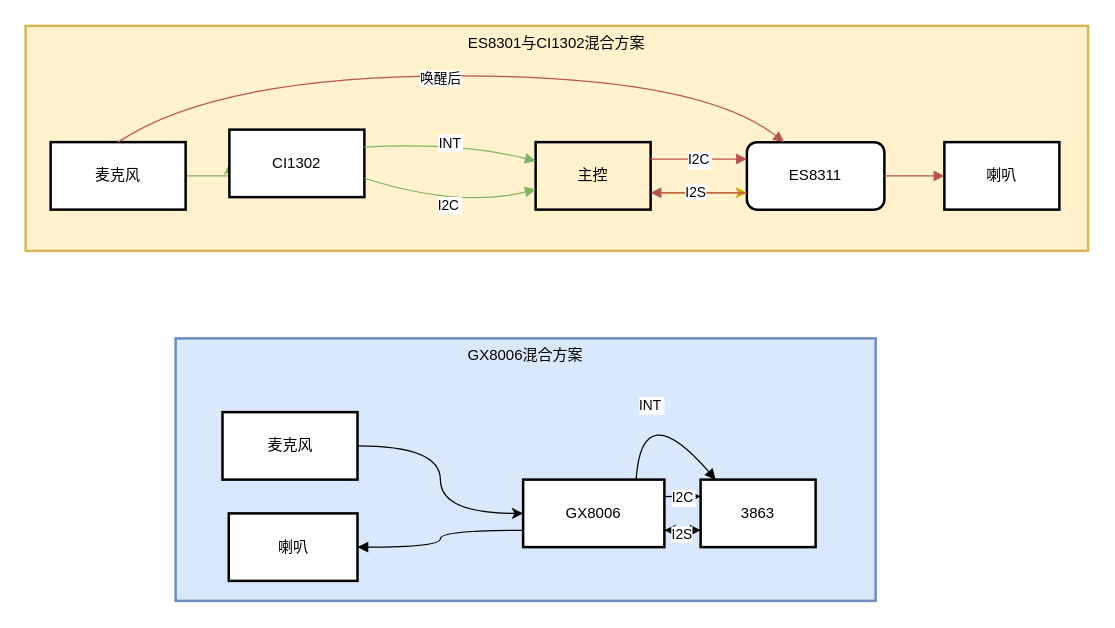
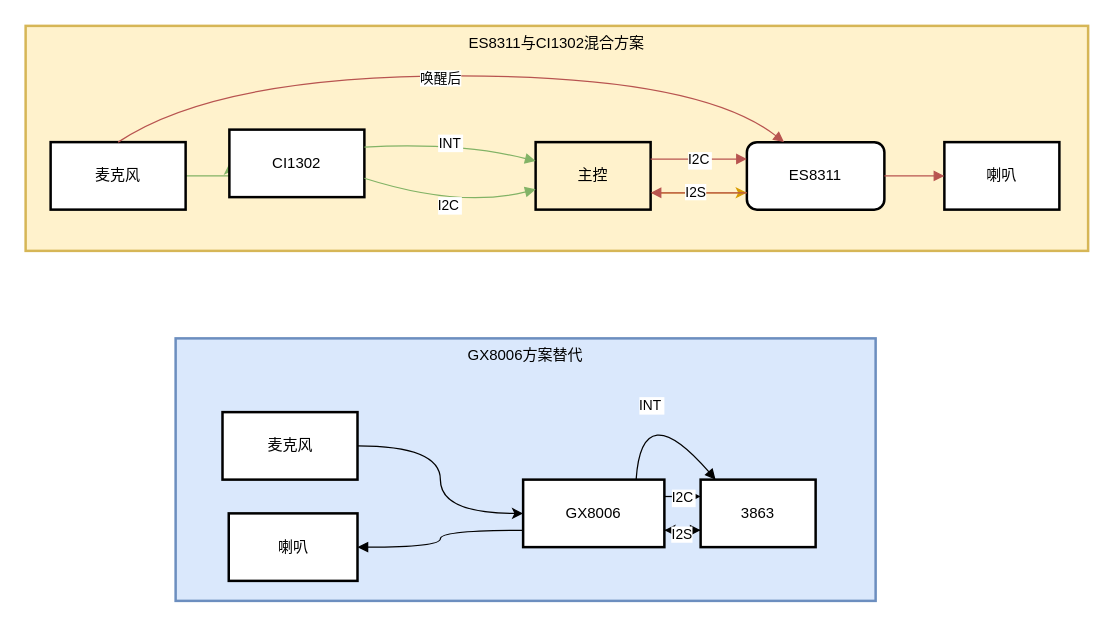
  <mxCell id="0" />
  <mxCell id="1" parent="0" />
- <mxCell id="2" value="ES8301与CI1302混合方案" style="whiteSpace=wrap;strokeWidth=2;fillColor=#fff2cc;strokeColor=#d6b656;verticalAlign=top;" vertex="1" parent="1"><mxGeometry x="20" y="20" width="850" height="180" as="geometry" /></mxCell>
- <mxCell id="3" value="GX8006混合方案" style="whiteSpace=wrap;strokeWidth=2;fillColor=#dae8fc;strokeColor=#6c8ebf;verticalAlign=top;" vertex="1" parent="1"><mxGeometry x="140" y="270" width="560" height="210" as="geometry" /></mxCell>
+ <mxCell id="2" value="ES8311与CI1302混合方案" style="whiteSpace=wrap;strokeWidth=2;fillColor=#fff2cc;strokeColor=#d6b656;verticalAlign=top;" vertex="1" parent="1"><mxGeometry x="20" y="20" width="850" height="180" as="geometry" /></mxCell>
+ <mxCell id="3" value="GX8006方案替代" style="whiteSpace=wrap;strokeWidth=2;fillColor=#dae8fc;strokeColor=#6c8ebf;verticalAlign=top;" vertex="1" parent="1"><mxGeometry x="140" y="270" width="560" height="210" as="geometry" /></mxCell>
  <mxCell id="4" style="edgeStyle=orthogonalEdgeStyle;rounded=0;orthogonalLoop=1;jettySize=auto;html=1;exitX=1;exitY=0.5;exitDx=0;exitDy=0;entryX=0;entryY=0.5;entryDx=0;entryDy=0;fillColor=#d5e8d4;strokeColor=#82b366;" edge="1" parent="1" source="5" target="6"><mxGeometry relative="1" as="geometry" /></mxCell>
  <mxCell id="5" value="麦克风" style="whiteSpace=wrap;strokeWidth=2;" vertex="1" parent="1"><mxGeometry x="40" y="113" width="108" height="54" as="geometry" /></mxCell>
  <mxCell id="6" value="CI1302" style="whiteSpace=wrap;strokeWidth=2;" vertex="1" parent="1"><mxGeometry x="183" y="103" width="108" height="54" as="geometry" /></mxCell>
  <mxCell id="7" value="ES8311" style="whiteSpace=wrap;strokeWidth=2;rounded=1;" vertex="1" parent="1"><mxGeometry x="597" y="113" width="110" height="54" as="geometry" /></mxCell>
  <mxCell id="8" style="edgeStyle=orthogonalEdgeStyle;rounded=0;orthogonalLoop=1;jettySize=auto;html=1;exitX=1;exitY=0.75;exitDx=0;exitDy=0;entryX=0;entryY=0.75;entryDx=0;entryDy=0;fillColor=#ffe6cc;strokeColor=#d79b00;" edge="1" parent="1" source="9" target="7"><mxGeometry relative="1" as="geometry" /></mxCell>
  <mxCell id="9" value="主控" style="whiteSpace=wrap;strokeWidth=2;fillColor=#fff2cc;" vertex="1" parent="1"><mxGeometry x="428" y="113" width="92" height="54" as="geometry" /></mxCell>
  <mxCell id="10" value="喇叭" style="whiteSpace=wrap;strokeWidth=2;" vertex="1" parent="1"><mxGeometry x="755" y="113" width="92" height="54" as="geometry" /></mxCell>
  <mxCell id="11" value="" style="curved=1;startArrow=none;endArrow=block;exitX=0.5;exitY=0;entryX=0.27;entryY=0;rounded=0;exitDx=0;exitDy=0;fillColor=#f8cecc;strokeColor=#b85450;" edge="1" parent="1" source="5" target="7"><mxGeometry relative="1" as="geometry"><Array as="points"><mxPoint x="173" y="60" /><mxPoint x="559" y="60" /></Array></mxGeometry></mxCell>
  <mxCell id="12" value="唤醒后" style="edgeLabel;html=1;align=center;verticalAlign=middle;resizable=0;points=[];" vertex="1" connectable="0" parent="11"><mxGeometry x="-0.033" y="-1" relative="1" as="geometry"><mxPoint as="offset" /></mxGeometry></mxCell>
  <mxCell id="13" value="INT" style="curved=1;startArrow=none;endArrow=block;exitX=1;exitY=0.26;entryX=0;entryY=0.28;rounded=0;fillColor=#d5e8d4;strokeColor=#82b366;" edge="1" parent="1" source="6" target="9"><mxGeometry relative="1" as="geometry"><Array as="points"><mxPoint x="367" y="113" /></Array></mxGeometry></mxCell>
  <mxCell id="14" value="I2C" style="curved=1;startArrow=none;endArrow=block;exitX=1;exitY=0.72;entryX=0;entryY=0.7;rounded=0;fillColor=#d5e8d4;strokeColor=#82b366;" edge="1" parent="1" source="6" target="9"><mxGeometry relative="1" as="geometry"><Array as="points"><mxPoint x="367" y="166" /></Array></mxGeometry></mxCell>
  <mxCell id="15" value="" style="curved=1;startArrow=none;endArrow=block;entryX=1;entryY=0.75;rounded=0;fillColor=#f8cecc;strokeColor=#b85450;entryDx=0;entryDy=0;exitX=0;exitY=0.75;exitDx=0;exitDy=0;" edge="1" parent="1" source="7" target="9"><mxGeometry relative="1" as="geometry"><mxPoint x="560" y="160" as="sourcePoint" /></mxGeometry></mxCell>
  <mxCell id="16" value="I2S" style="edgeLabel;html=1;align=center;verticalAlign=middle;resizable=0;points=[];" vertex="1" connectable="0" parent="15"><mxGeometry x="0.098" y="-1" relative="1" as="geometry"><mxPoint as="offset" /></mxGeometry></mxCell>
  <mxCell id="17" value="" style="curved=1;startArrow=none;endArrow=block;exitX=1;exitY=0.5;entryX=0;entryY=0.5;rounded=0;fillColor=#f8cecc;strokeColor=#b85450;" edge="1" parent="1" source="7" target="10"><mxGeometry relative="1" as="geometry"><Array as="points" /></mxGeometry></mxCell>
  <mxCell id="18" value="I2C" style="curved=1;startArrow=none;endArrow=block;exitX=1;exitY=0.25;entryX=0;entryY=0.25;rounded=0;entryDx=0;entryDy=0;exitDx=0;exitDy=0;fillColor=#f8cecc;strokeColor=#b85450;" edge="1" parent="1" source="9" target="7"><mxGeometry relative="1" as="geometry" /></mxCell>
  <mxCell id="19" style="edgeStyle=orthogonalEdgeStyle;rounded=0;orthogonalLoop=1;jettySize=auto;html=1;exitX=1;exitY=0.5;exitDx=0;exitDy=0;entryX=0;entryY=0.5;entryDx=0;entryDy=0;curved=1;" edge="1" parent="1" source="20" target="21"><mxGeometry relative="1" as="geometry" /></mxCell>
  <mxCell id="20" value="麦克风" style="whiteSpace=wrap;strokeWidth=2;" vertex="1" parent="1"><mxGeometry x="177.5" y="329" width="108" height="54" as="geometry" /></mxCell>
  <mxCell id="21" value="GX8006" style="whiteSpace=wrap;strokeWidth=2;" vertex="1" parent="1"><mxGeometry x="418" y="383" width="113" height="54" as="geometry" /></mxCell>
  <mxCell id="22" style="edgeStyle=orthogonalEdgeStyle;rounded=0;orthogonalLoop=1;jettySize=auto;html=1;exitX=0;exitY=0.75;exitDx=0;exitDy=0;entryX=1;entryY=0.75;entryDx=0;entryDy=0;" edge="1" parent="1" source="23" target="21"><mxGeometry relative="1" as="geometry" /></mxCell>
  <mxCell id="23" value="3863" style="whiteSpace=wrap;strokeWidth=2;" vertex="1" parent="1"><mxGeometry x="560" y="383" width="92" height="54" as="geometry" /></mxCell>
  <mxCell id="24" value="喇叭" style="whiteSpace=wrap;strokeWidth=2;" vertex="1" parent="1"><mxGeometry x="182.5" y="410" width="103" height="54" as="geometry" /></mxCell>
  <mxCell id="25" value="INT" style="curved=1;startArrow=none;endArrow=block;exitX=0.8;exitY=0;entryX=0.13;entryY=0;rounded=0;" edge="1" parent="1" source="21" target="23"><mxGeometry relative="1" as="geometry"><Array as="points"><mxPoint x="513" y="315" /></Array></mxGeometry></mxCell>
  <mxCell id="26" value="I2C" style="curved=1;startArrow=none;endArrow=block;exitX=1;exitY=0.25;rounded=0;exitDx=0;exitDy=0;entryX=0;entryY=0.25;entryDx=0;entryDy=0;" edge="1" parent="1" source="21" target="23"><mxGeometry relative="1" as="geometry"><Array as="points" /><mxPoint x="560" y="392" as="targetPoint" /></mxGeometry></mxCell>
  <mxCell id="27" value="" style="curved=1;startArrow=none;endArrow=block;exitX=1;exitY=0.75;entryX=0;entryY=0.75;rounded=0;exitDx=0;exitDy=0;entryDx=0;entryDy=0;" edge="1" parent="1" source="21" target="23"><mxGeometry relative="1" as="geometry" /></mxCell>
  <mxCell id="28" value="I2S" style="edgeLabel;html=1;align=center;verticalAlign=middle;resizable=0;points=[];" vertex="1" connectable="0" parent="27"><mxGeometry x="-0.093" y="-3" relative="1" as="geometry"><mxPoint as="offset" /></mxGeometry></mxCell>
  <mxCell id="29" value="" style="curved=1;startArrow=none;endArrow=block;exitX=0;exitY=0.75;entryX=1;entryY=0.5;rounded=0;entryDx=0;entryDy=0;exitDx=0;exitDy=0;edgeStyle=orthogonalEdgeStyle;" edge="1" parent="1" source="21" target="24"><mxGeometry relative="1" as="geometry" /></mxCell>
